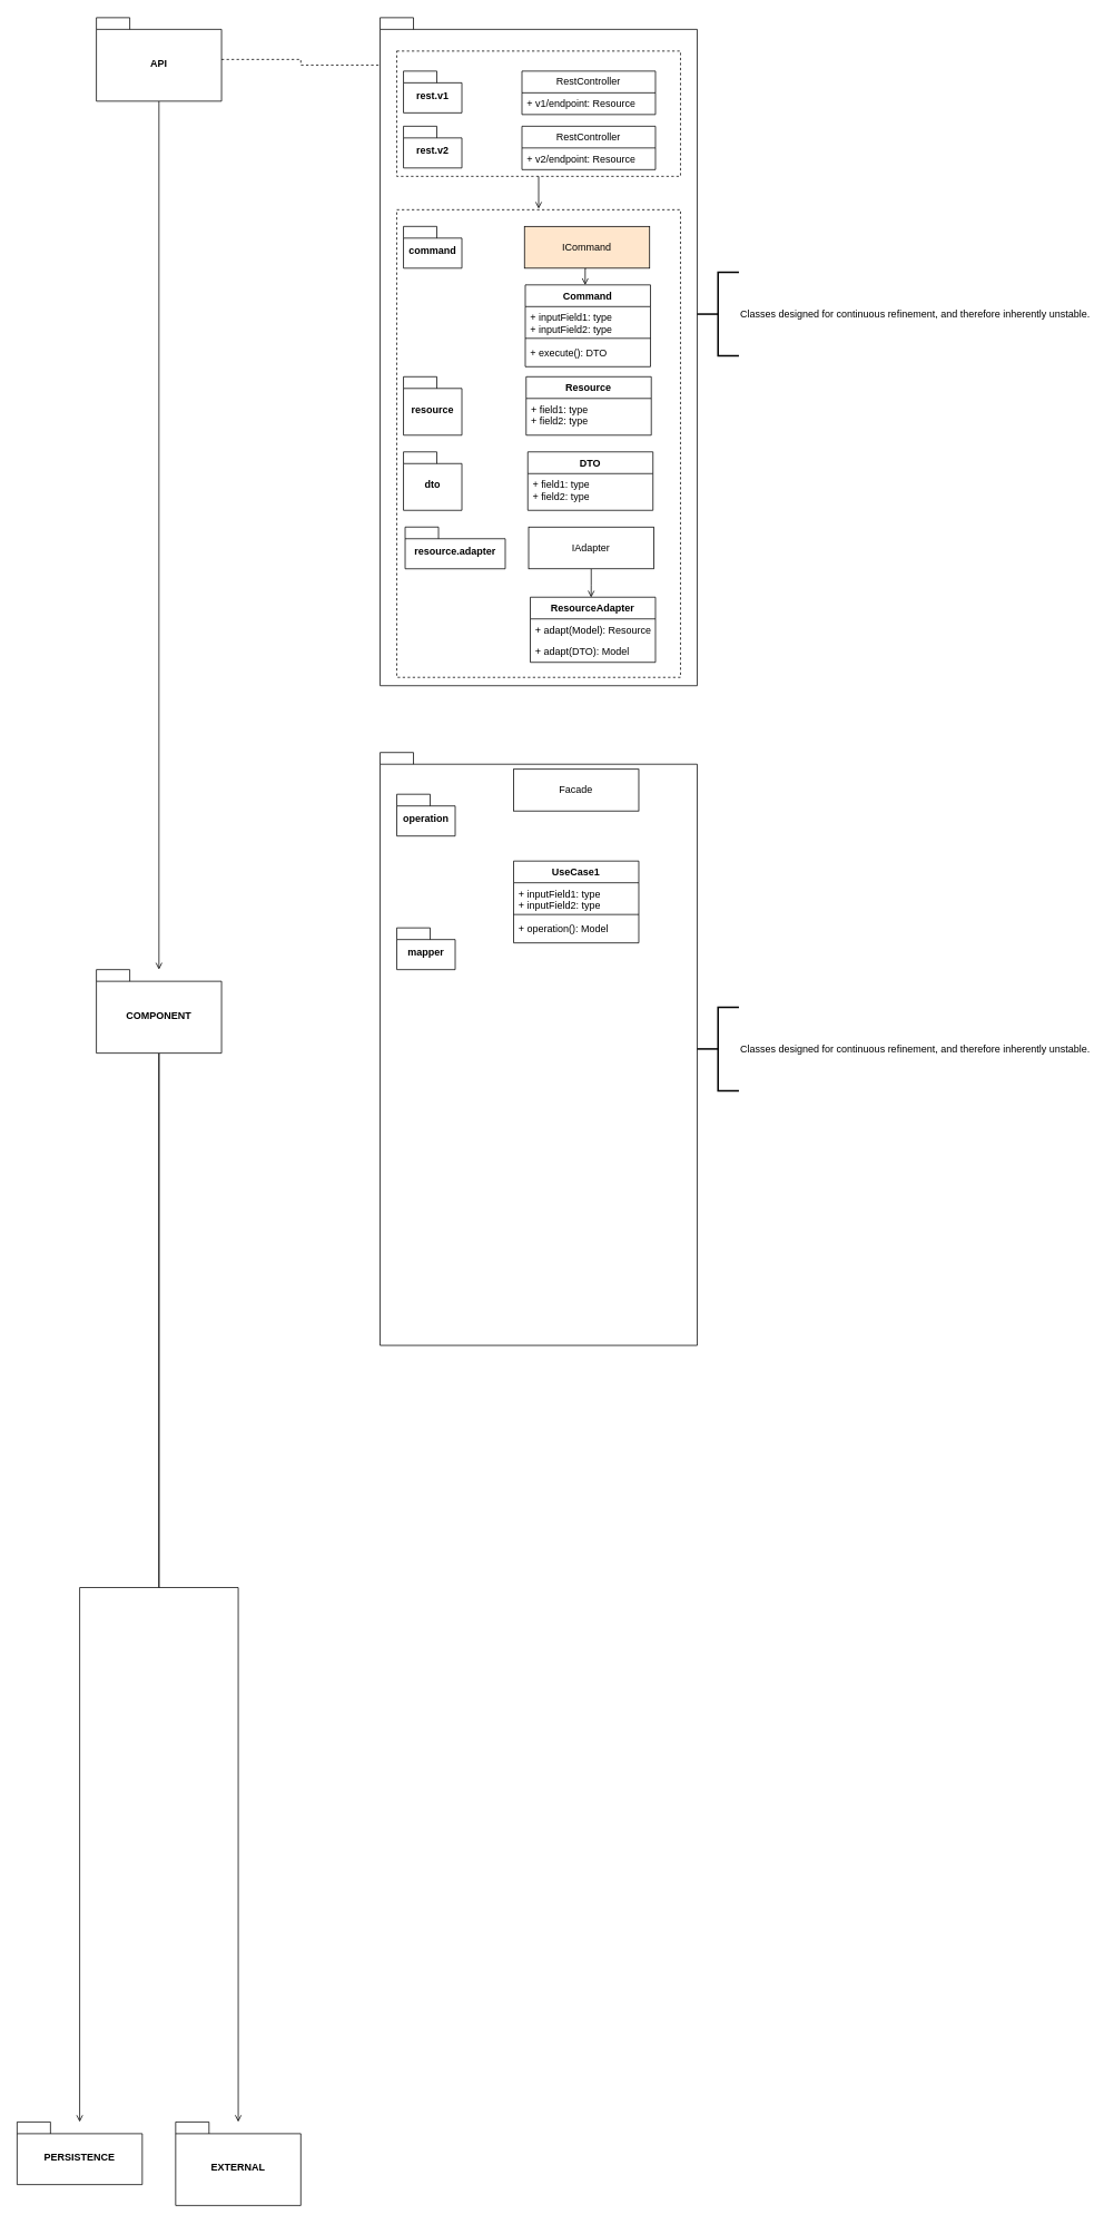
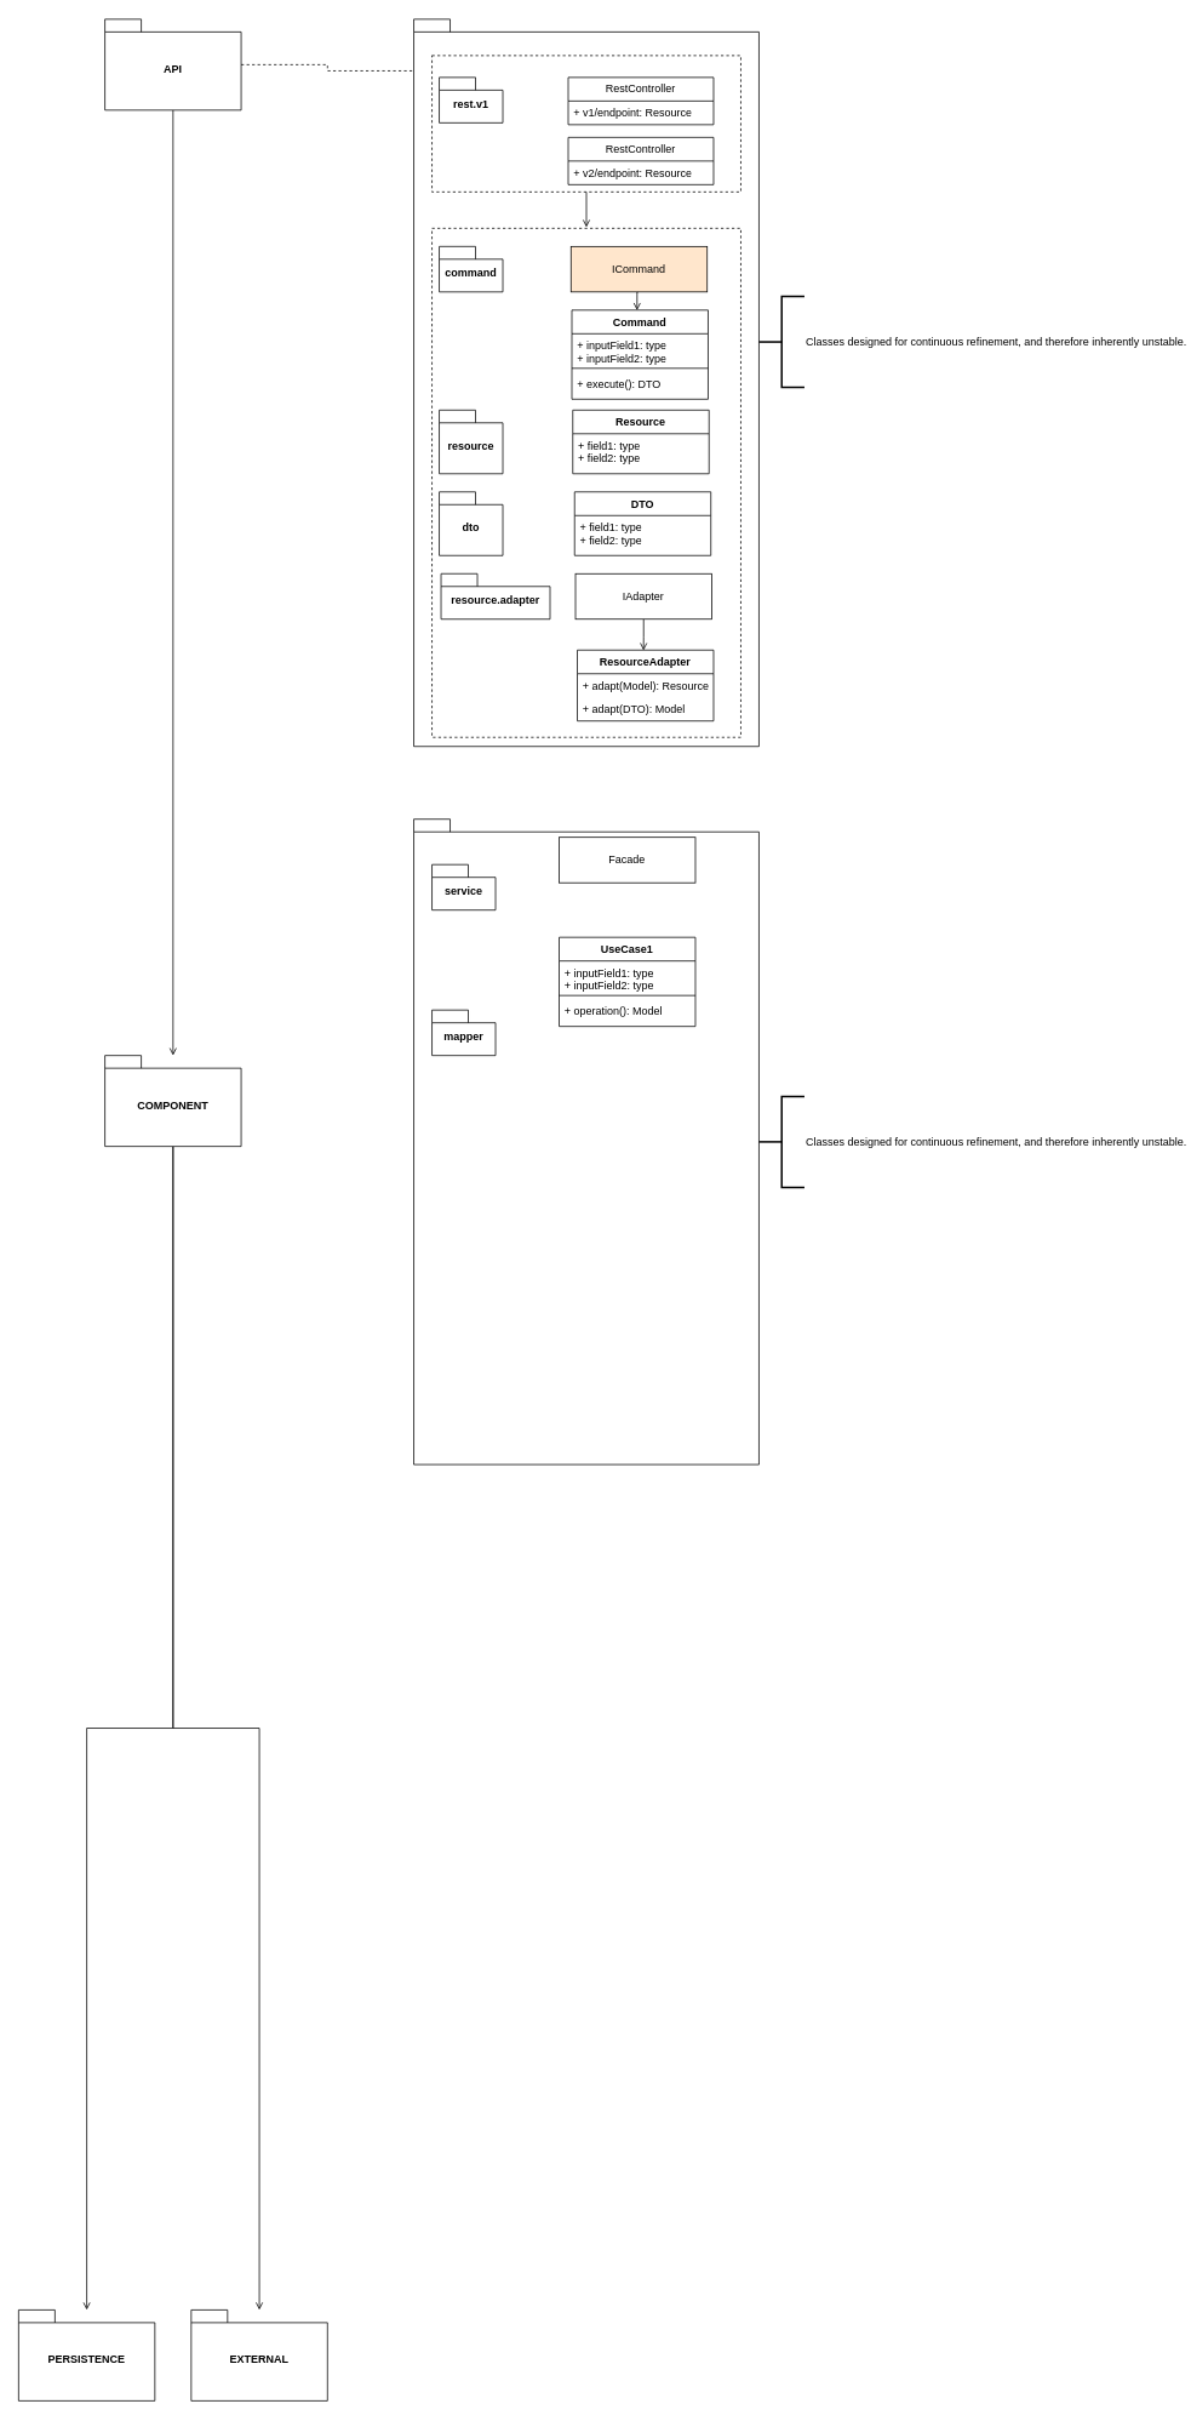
  <mxCell id="0" />
  <mxCell id="1" parent="0" />
  <mxCell id="2" value="" style="shape=folder;fontStyle=1;spacingTop=10;tabWidth=40;tabHeight=14;tabPosition=left;html=1;whiteSpace=wrap;" vertex="1" parent="1"><mxGeometry x="455" y="20" width="380" height="800" as="geometry" /></mxCell>
  <mxCell id="3" value="" style="edgeStyle=orthogonalEdgeStyle;rounded=0;orthogonalLoop=1;jettySize=auto;html=1;entryX=0.5;entryY=-0.002;entryDx=0;entryDy=0;entryPerimeter=0;endArrow=open;endFill=0;" edge="1" parent="1" source="4" target="5"><mxGeometry relative="1" as="geometry" /></mxCell>
  <mxCell id="4" value="" style="verticalLabelPosition=bottom;verticalAlign=top;html=1;shape=mxgraph.basic.rect;fillColor2=none;strokeWidth=1;size=20;indent=5;fillColor=none;dashed=1;" vertex="1" parent="1"><mxGeometry x="475" y="60" width="340" height="150" as="geometry" /></mxCell>
  <mxCell id="5" value="" style="verticalLabelPosition=bottom;verticalAlign=top;html=1;shape=mxgraph.basic.rect;fillColor2=none;strokeWidth=1;size=20;indent=5;fillColor=none;dashed=1;" vertex="1" parent="1"><mxGeometry x="475" y="250" width="340" height="560" as="geometry" /></mxCell>
  <mxCell id="6" value="" style="edgeStyle=orthogonalEdgeStyle;rounded=0;orthogonalLoop=1;jettySize=auto;html=1;endArrow=open;endFill=0;" edge="1" parent="1" source="7" target="12"><mxGeometry relative="1" as="geometry" /></mxCell>
  <mxCell id="7" value="API" style="shape=folder;fontStyle=1;spacingTop=10;tabWidth=40;tabHeight=14;tabPosition=left;html=1;whiteSpace=wrap;" vertex="1" parent="1"><mxGeometry x="115" y="20" width="150" height="100" as="geometry" /></mxCell>
- <mxCell id="8" value="PERSISTENCE" style="shape=folder;fontStyle=1;spacingTop=10;tabWidth=40;tabHeight=14;tabPosition=left;html=1;whiteSpace=wrap;" vertex="1" parent="1"><mxGeometry x="20" y="2540" width="150" height="75" as="geometry" /></mxCell>
+ <mxCell id="8" value="PERSISTENCE" style="shape=folder;fontStyle=1;spacingTop=10;tabWidth=40;tabHeight=14;tabPosition=left;html=1;whiteSpace=wrap;" vertex="1" parent="1"><mxGeometry x="20" y="2540" width="150" height="100" as="geometry" /></mxCell>
  <mxCell id="9" value="EXTERNAL" style="shape=folder;fontStyle=1;spacingTop=10;tabWidth=40;tabHeight=14;tabPosition=left;html=1;whiteSpace=wrap;" vertex="1" parent="1"><mxGeometry x="210" y="2540" width="150" height="100" as="geometry" /></mxCell>
  <mxCell id="10" value="" style="edgeStyle=orthogonalEdgeStyle;rounded=0;orthogonalLoop=1;jettySize=auto;html=1;endArrow=open;endFill=0;" edge="1" parent="1" source="12" target="8"><mxGeometry relative="1" as="geometry" /></mxCell>
  <mxCell id="11" style="edgeStyle=orthogonalEdgeStyle;rounded=0;orthogonalLoop=1;jettySize=auto;html=1;endArrow=open;endFill=0;" edge="1" parent="1" source="12" target="9"><mxGeometry relative="1" as="geometry" /></mxCell>
  <mxCell id="12" value="COMPONENT" style="shape=folder;fontStyle=1;spacingTop=10;tabWidth=40;tabHeight=14;tabPosition=left;html=1;whiteSpace=wrap;" vertex="1" parent="1"><mxGeometry x="115" y="1160" width="150" height="100" as="geometry" /></mxCell>
  <mxCell id="13" value="" style="edgeStyle=orthogonalEdgeStyle;rounded=0;orthogonalLoop=1;jettySize=auto;html=1;entryX=0.485;entryY=0.003;entryDx=0;entryDy=0;entryPerimeter=0;endArrow=open;endFill=0;" edge="1" parent="1"><mxGeometry relative="1" as="geometry"><mxPoint x="702" y="320" as="sourcePoint" /><mxPoint x="700.75" y="340.294" as="targetPoint" /></mxGeometry></mxCell>
  <mxCell id="14" value="ICommand" style="html=1;whiteSpace=wrap;fillColor=#ffe6cc;" vertex="1" parent="1"><mxGeometry x="628" y="270" width="150" height="50" as="geometry" /></mxCell>
  <mxCell id="15" value="RestController" style="swimlane;fontStyle=0;childLayout=stackLayout;horizontal=1;startSize=26;fillColor=none;horizontalStack=0;resizeParent=1;resizeParentMax=0;resizeLast=0;collapsible=1;marginBottom=0;whiteSpace=wrap;html=1;" vertex="1" parent="1"><mxGeometry x="625" y="84" width="160" height="52" as="geometry"><mxRectangle x="860" y="-490" width="100" height="30" as="alternateBounds" /></mxGeometry></mxCell>
  <mxCell id="16" value="+ v1/endpoint: Resource" style="text;strokeColor=none;fillColor=none;align=left;verticalAlign=top;spacingLeft=4;spacingRight=4;overflow=hidden;rotatable=0;points=[[0,0.5],[1,0.5]];portConstraint=eastwest;whiteSpace=wrap;html=1;" vertex="1" parent="15"><mxGeometry y="26" width="160" height="26" as="geometry" /></mxCell>
  <mxCell id="17" value="rest.v1" style="shape=folder;fontStyle=1;spacingTop=10;tabWidth=40;tabHeight=14;tabPosition=left;html=1;whiteSpace=wrap;" vertex="1" parent="1"><mxGeometry x="483" y="84" width="70" height="50" as="geometry" /></mxCell>
- <mxCell id="18" value="rest.v2" style="shape=folder;fontStyle=1;spacingTop=10;tabWidth=40;tabHeight=14;tabPosition=left;html=1;whiteSpace=wrap;" vertex="1" parent="1"><mxGeometry x="483" y="150" width="70" height="50" as="geometry" /></mxCell>
  <mxCell id="19" value="command" style="shape=folder;fontStyle=1;spacingTop=10;tabWidth=40;tabHeight=14;tabPosition=left;html=1;whiteSpace=wrap;" vertex="1" parent="1"><mxGeometry x="483" y="270" width="70" height="50" as="geometry" /></mxCell>
  <mxCell id="20" value="RestController" style="swimlane;fontStyle=0;childLayout=stackLayout;horizontal=1;startSize=26;fillColor=none;horizontalStack=0;resizeParent=1;resizeParentMax=0;resizeLast=0;collapsible=1;marginBottom=0;whiteSpace=wrap;html=1;" vertex="1" parent="1"><mxGeometry x="625" y="150" width="160" height="52" as="geometry"><mxRectangle x="860" y="-490" width="100" height="30" as="alternateBounds" /></mxGeometry></mxCell>
  <mxCell id="21" value="+ v2/endpoint: Resource" style="text;strokeColor=none;fillColor=none;align=left;verticalAlign=top;spacingLeft=4;spacingRight=4;overflow=hidden;rotatable=0;points=[[0,0.5],[1,0.5]];portConstraint=eastwest;whiteSpace=wrap;html=1;" vertex="1" parent="20"><mxGeometry y="26" width="160" height="26" as="geometry" /></mxCell>
  <mxCell id="22" value="resource" style="shape=folder;fontStyle=1;spacingTop=10;tabWidth=40;tabHeight=14;tabPosition=left;html=1;whiteSpace=wrap;" vertex="1" parent="1"><mxGeometry x="483" y="450" width="70" height="70" as="geometry" /></mxCell>
  <mxCell id="23" value="resource.adapter" style="shape=folder;fontStyle=1;spacingTop=10;tabWidth=40;tabHeight=14;tabPosition=left;html=1;whiteSpace=wrap;" vertex="1" parent="1"><mxGeometry x="485" y="630" width="120" height="50" as="geometry" /></mxCell>
  <mxCell id="24" value="" style="edgeStyle=orthogonalEdgeStyle;rounded=0;orthogonalLoop=1;jettySize=auto;html=1;entryX=0.486;entryY=0.005;entryDx=0;entryDy=0;entryPerimeter=0;endArrow=open;endFill=0;" edge="1" parent="1" source="25" target="26"><mxGeometry relative="1" as="geometry" /></mxCell>
  <mxCell id="25" value="IAdapter" style="html=1;whiteSpace=wrap;" vertex="1" parent="1"><mxGeometry x="633" y="630" width="150" height="50" as="geometry" /></mxCell>
  <mxCell id="26" value="ResourceAdapter" style="swimlane;fontStyle=1;align=center;verticalAlign=top;childLayout=stackLayout;horizontal=1;startSize=26;horizontalStack=0;resizeParent=1;resizeParentMax=0;resizeLast=0;collapsible=1;marginBottom=0;whiteSpace=wrap;html=1;" vertex="1" parent="1"><mxGeometry x="635" y="714" width="150" height="78" as="geometry" /></mxCell>
  <mxCell id="27" value="+ adapt(Model): Resource" style="text;strokeColor=none;fillColor=none;align=left;verticalAlign=top;spacingLeft=4;spacingRight=4;overflow=hidden;rotatable=0;points=[[0,0.5],[1,0.5]];portConstraint=eastwest;whiteSpace=wrap;html=1;" vertex="1" parent="26"><mxGeometry y="26" width="150" height="26" as="geometry" /></mxCell>
  <mxCell id="28" value="+ adapt(DTO): Model" style="text;strokeColor=none;fillColor=none;align=left;verticalAlign=top;spacingLeft=4;spacingRight=4;overflow=hidden;rotatable=0;points=[[0,0.5],[1,0.5]];portConstraint=eastwest;whiteSpace=wrap;html=1;" vertex="1" parent="26"><mxGeometry y="52" width="150" height="26" as="geometry" /></mxCell>
  <mxCell id="29" value="Resource" style="swimlane;fontStyle=1;align=center;verticalAlign=top;childLayout=stackLayout;horizontal=1;startSize=26;horizontalStack=0;resizeParent=1;resizeParentMax=0;resizeLast=0;collapsible=1;marginBottom=0;whiteSpace=wrap;html=1;" vertex="1" parent="1"><mxGeometry x="630" y="450" width="150" height="70" as="geometry" /></mxCell>
  <mxCell id="30" value="+ field1: type&lt;div&gt;+ field2: type&lt;/div&gt;" style="text;strokeColor=none;fillColor=none;align=left;verticalAlign=top;spacingLeft=4;spacingRight=4;overflow=hidden;rotatable=0;points=[[0,0.5],[1,0.5]];portConstraint=eastwest;whiteSpace=wrap;html=1;" vertex="1" parent="29"><mxGeometry y="26" width="150" height="44" as="geometry" /></mxCell>
  <mxCell id="31" style="edgeStyle=orthogonalEdgeStyle;rounded=0;orthogonalLoop=1;jettySize=auto;html=1;entryX=0;entryY=0.071;entryDx=0;entryDy=0;entryPerimeter=0;dashed=1;endArrow=none;endFill=0;" edge="1" parent="1" source="7" target="2"><mxGeometry relative="1" as="geometry" /></mxCell>
  <mxCell id="32" value="Command" style="swimlane;fontStyle=1;align=center;verticalAlign=top;childLayout=stackLayout;horizontal=1;startSize=26;horizontalStack=0;resizeParent=1;resizeParentMax=0;resizeLast=0;collapsible=1;marginBottom=0;whiteSpace=wrap;html=1;" vertex="1" parent="1"><mxGeometry x="629" y="340" width="150" height="98" as="geometry" /></mxCell>
  <mxCell id="33" value="+ inputField1: type&lt;div&gt;+&amp;nbsp;&lt;span style=&quot;background-color: transparent; color: light-dark(rgb(0, 0, 0), rgb(255, 255, 255));&quot;&gt;inputField2&lt;/span&gt;&lt;span style=&quot;background-color: transparent; color: light-dark(rgb(0, 0, 0), rgb(255, 255, 255));&quot;&gt;: type&lt;/span&gt;&lt;/div&gt;" style="text;strokeColor=none;fillColor=none;align=left;verticalAlign=top;spacingLeft=4;spacingRight=4;overflow=hidden;rotatable=0;points=[[0,0.5],[1,0.5]];portConstraint=eastwest;whiteSpace=wrap;html=1;" vertex="1" parent="32"><mxGeometry y="26" width="150" height="34" as="geometry" /></mxCell>
  <mxCell id="34" value="" style="line;strokeWidth=1;fillColor=none;align=left;verticalAlign=middle;spacingTop=-1;spacingLeft=3;spacingRight=3;rotatable=0;labelPosition=right;points=[];portConstraint=eastwest;strokeColor=inherit;" vertex="1" parent="32"><mxGeometry y="60" width="150" height="8" as="geometry" /></mxCell>
  <mxCell id="35" value="+ execute(): DTO" style="text;strokeColor=none;fillColor=none;align=left;verticalAlign=top;spacingLeft=4;spacingRight=4;overflow=hidden;rotatable=0;points=[[0,0.5],[1,0.5]];portConstraint=eastwest;whiteSpace=wrap;html=1;" vertex="1" parent="32"><mxGeometry y="68" width="150" height="30" as="geometry" /></mxCell>
  <mxCell id="36" value="Classes designed for continuous refinement, and therefore inherently unstable.&amp;nbsp;" style="strokeWidth=2;html=1;shape=mxgraph.flowchart.annotation_2;align=left;labelPosition=right;pointerEvents=1;" vertex="1" parent="1"><mxGeometry x="835" y="325" width="50" height="100" as="geometry" /></mxCell>
  <mxCell id="37" value="" style="shape=folder;fontStyle=1;spacingTop=10;tabWidth=40;tabHeight=14;tabPosition=left;html=1;whiteSpace=wrap;" vertex="1" parent="1"><mxGeometry x="455" y="900" width="380" height="710" as="geometry" /></mxCell>
  <mxCell id="38" value="dto" style="shape=folder;fontStyle=1;spacingTop=10;tabWidth=40;tabHeight=14;tabPosition=left;html=1;whiteSpace=wrap;" vertex="1" parent="1"><mxGeometry x="483" y="540" width="70" height="70" as="geometry" /></mxCell>
  <mxCell id="39" value="mapper" style="shape=folder;fontStyle=1;spacingTop=10;tabWidth=40;tabHeight=14;tabPosition=left;html=1;whiteSpace=wrap;" vertex="1" parent="1"><mxGeometry x="475" y="1110" width="70" height="50" as="geometry" /></mxCell>
- <mxCell id="40" value="operation" style="shape=folder;fontStyle=1;spacingTop=10;tabWidth=40;tabHeight=14;tabPosition=left;html=1;whiteSpace=wrap;" vertex="1" parent="1"><mxGeometry x="475" y="950" width="70" height="50" as="geometry" /></mxCell>
+ <mxCell id="40" value="service" style="shape=folder;fontStyle=1;spacingTop=10;tabWidth=40;tabHeight=14;tabPosition=left;html=1;whiteSpace=wrap;" vertex="1" parent="1"><mxGeometry x="475" y="950" width="70" height="50" as="geometry" /></mxCell>
  <mxCell id="41" value="Classes designed for continuous refinement, and therefore inherently unstable.&amp;nbsp;" style="strokeWidth=2;html=1;shape=mxgraph.flowchart.annotation_2;align=left;labelPosition=right;pointerEvents=1;" vertex="1" parent="1"><mxGeometry x="835" y="1205" width="50" height="100" as="geometry" /></mxCell>
  <mxCell id="42" value="DTO" style="swimlane;fontStyle=1;align=center;verticalAlign=top;childLayout=stackLayout;horizontal=1;startSize=26;horizontalStack=0;resizeParent=1;resizeParentMax=0;resizeLast=0;collapsible=1;marginBottom=0;whiteSpace=wrap;html=1;" vertex="1" parent="1"><mxGeometry x="632" y="540" width="150" height="70" as="geometry" /></mxCell>
  <mxCell id="43" value="+ field1: type&lt;div&gt;+ field2: type&lt;/div&gt;" style="text;strokeColor=none;fillColor=none;align=left;verticalAlign=top;spacingLeft=4;spacingRight=4;overflow=hidden;rotatable=0;points=[[0,0.5],[1,0.5]];portConstraint=eastwest;whiteSpace=wrap;html=1;" vertex="1" parent="42"><mxGeometry y="26" width="150" height="44" as="geometry" /></mxCell>
  <mxCell id="44" value="Facade" style="html=1;whiteSpace=wrap;" vertex="1" parent="1"><mxGeometry x="615" y="920" width="150" height="50" as="geometry" /></mxCell>
  <mxCell id="45" value="UseCase1" style="swimlane;fontStyle=1;align=center;verticalAlign=top;childLayout=stackLayout;horizontal=1;startSize=26;horizontalStack=0;resizeParent=1;resizeParentMax=0;resizeLast=0;collapsible=1;marginBottom=0;whiteSpace=wrap;html=1;" vertex="1" parent="1"><mxGeometry x="615" y="1030" width="150" height="98" as="geometry" /></mxCell>
  <mxCell id="46" value="+ inputField1: type&lt;div&gt;+&amp;nbsp;&lt;span style=&quot;background-color: transparent; color: light-dark(rgb(0, 0, 0), rgb(255, 255, 255));&quot;&gt;inputField2&lt;/span&gt;&lt;span style=&quot;background-color: transparent; color: light-dark(rgb(0, 0, 0), rgb(255, 255, 255));&quot;&gt;: type&lt;/span&gt;&lt;/div&gt;" style="text;strokeColor=none;fillColor=none;align=left;verticalAlign=top;spacingLeft=4;spacingRight=4;overflow=hidden;rotatable=0;points=[[0,0.5],[1,0.5]];portConstraint=eastwest;whiteSpace=wrap;html=1;" vertex="1" parent="45"><mxGeometry y="26" width="150" height="34" as="geometry" /></mxCell>
  <mxCell id="47" value="" style="line;strokeWidth=1;fillColor=none;align=left;verticalAlign=middle;spacingTop=-1;spacingLeft=3;spacingRight=3;rotatable=0;labelPosition=right;points=[];portConstraint=eastwest;strokeColor=inherit;" vertex="1" parent="45"><mxGeometry y="60" width="150" height="8" as="geometry" /></mxCell>
  <mxCell id="48" value="+ operation(): Model" style="text;strokeColor=none;fillColor=none;align=left;verticalAlign=top;spacingLeft=4;spacingRight=4;overflow=hidden;rotatable=0;points=[[0,0.5],[1,0.5]];portConstraint=eastwest;whiteSpace=wrap;html=1;" vertex="1" parent="45"><mxGeometry y="68" width="150" height="30" as="geometry" /></mxCell>
